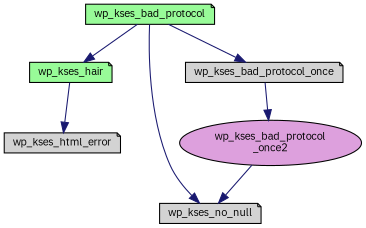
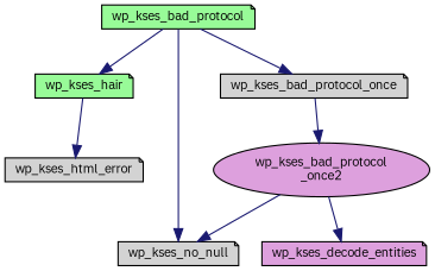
  digraph {
    fontname="IBM Plex Sans"
    rankdir=TB
    node [color=black fillcolor=lightgrey fontname="IBM Plex Sans" fontsize=10 shape=note style=filled]
    edge [color=midnightblue fontname="IBM Plex Sans" fontsize=10 labelfontname=Helvetica labelfontsize=10 style=solid]
    n1 [fillcolor=palegreen fontcolor=black height=0.2 label=wp_kses_hair width=0.4]
    n2 [height=0.2 label=wp_kses_html_error width=0.4]
    n3 [fillcolor=palegreen height=0.2 label=wp_kses_bad_protocol width=0.4]
    n4 [height=0.2 label=wp_kses_no_null width=0.4]
    n5 [height=0.2 label=wp_kses_bad_protocol_once width=0.4]
    n6 [fillcolor=plum height=0.2 label="wp_kses_bad_protocol\l_once2" shape=ellipse width=0.4]
+   n7 [fillcolor=plum height=0.2 label=wp_kses_decode_entities width=0.4]
    n1 -> n2
    n3 -> n1
    n3 -> n4
    n3 -> n5
    n5 -> n6
    n6 -> n4
+   n6 -> n7
  }
